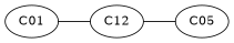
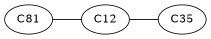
  strict graph {
    rankdir=LR
    n1 [label=C12]
-   n2 [label=C05]
-   n3 [label=C01]
+   n2 [label=C35]
+   n3 [label=C81]
    n1 -- n2
    n3 -- n1
  }
